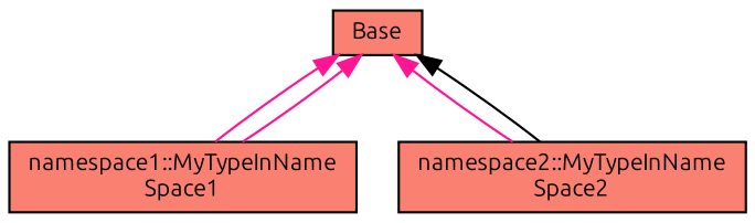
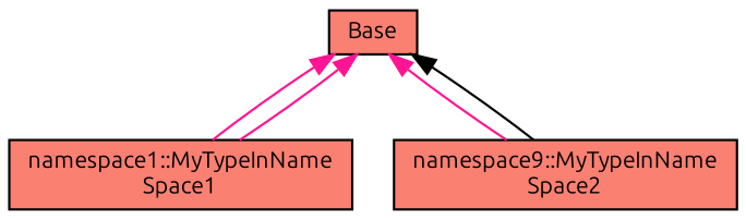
  digraph {
    fontname=Ubuntu
    node [color=black fillcolor=salmon fontname=Ubuntu fontsize=10 shape=record style=filled]
    edge [color=deeppink dir=back fontname=Ubuntu fontsize=10 labelfontname=Helvetica labelfontsize=10 style=solid]
    n1 [fontcolor=black height=0.2 label=Base width=0.4]
    n2 [height=0.2 label="namespace1::MyTypeInName\lSpace1" width=0.4]
-   n3 [height=0.2 label="namespace2::MyTypeInName\lSpace2" width=0.4]
+   n3 [height=0.2 label="namespace9::MyTypeInName\lSpace2" width=0.4]
    n1 -> n2
    n1 -> n2
    n1 -> n3
    n1 -> n3 [color=black]
  }
